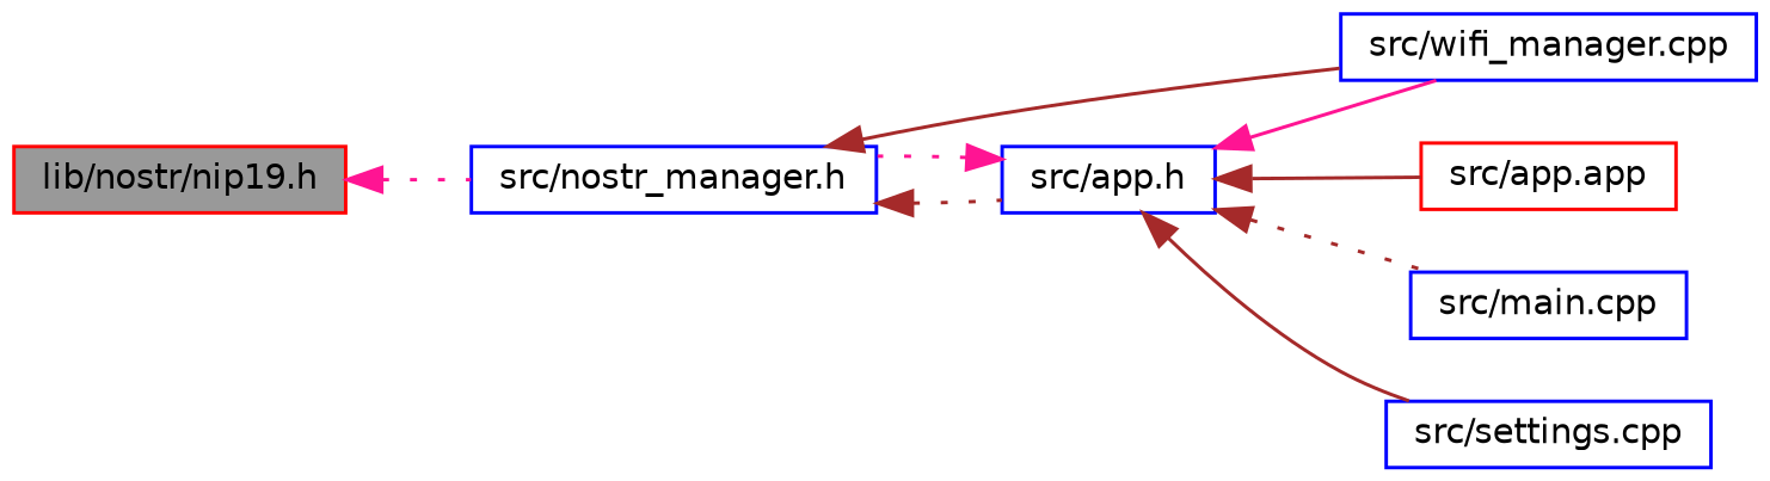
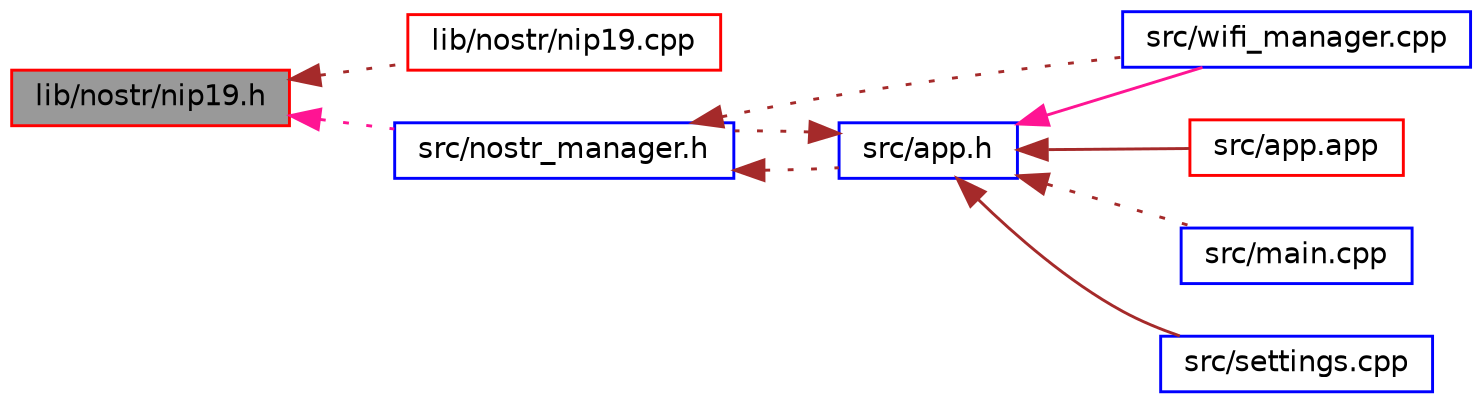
  digraph {
    rankdir=LR
    node [color=blue fillcolor=white fontname=Helvetica fontsize=10 shape=box style=filled]
    edge [color=brown dir=back fontname=Helvetica fontsize=10 labelfontname=Helvetica labelfontsize=10 style=dotted]
    n1 [color=red fillcolor=grey60 fontcolor=black height=0.2 label="lib/nostr/nip19.h" width=0.4]
+   n2 [color=red height=0.2 label="lib/nostr/nip19.cpp" width=0.4]
    n3 [height=0.2 label="src/nostr_manager.h" width=0.4]
    n4 [height=0.2 label="src/app.h" width=0.4]
    n5 [height=0.2 label="src/wifi_manager.cpp" width=0.4]
    n6 [color=red height=0.2 label="src/app.app" width=0.4]
    n7 [height=0.2 label="src/main.cpp" width=0.4]
    n8 [height=0.2 label="src/settings.cpp" width=0.4]
+   n1 -> n2
    n1 -> n3 [color=deeppink]
    n3 -> n4
-   n3 -> n5 [style=solid]
-   n4 -> n3 [color=deeppink]
+   n3 -> n5
+   n4 -> n3
    n4 -> n5 [color=deeppink style=solid]
    n4 -> n6 [style=solid]
    n4 -> n7
    n4 -> n8 [style=solid]
  }
